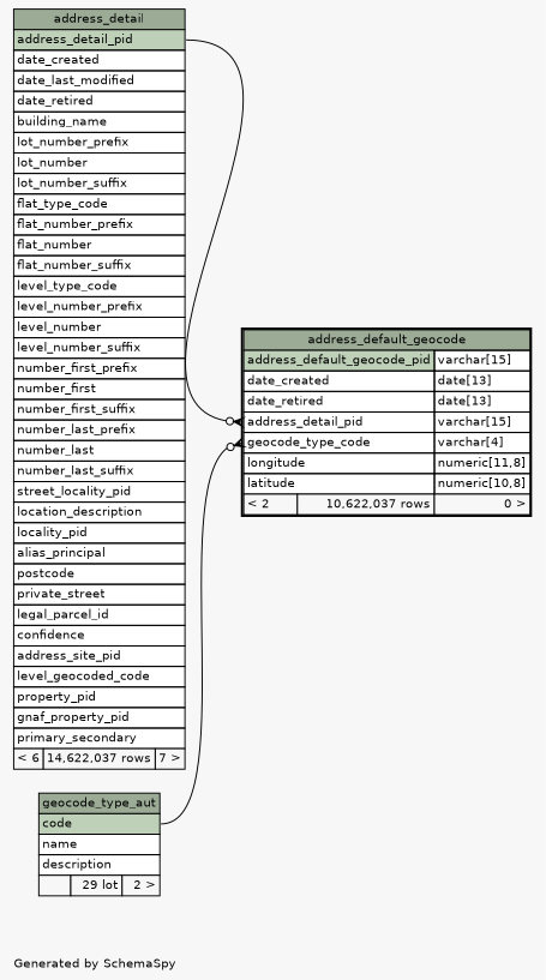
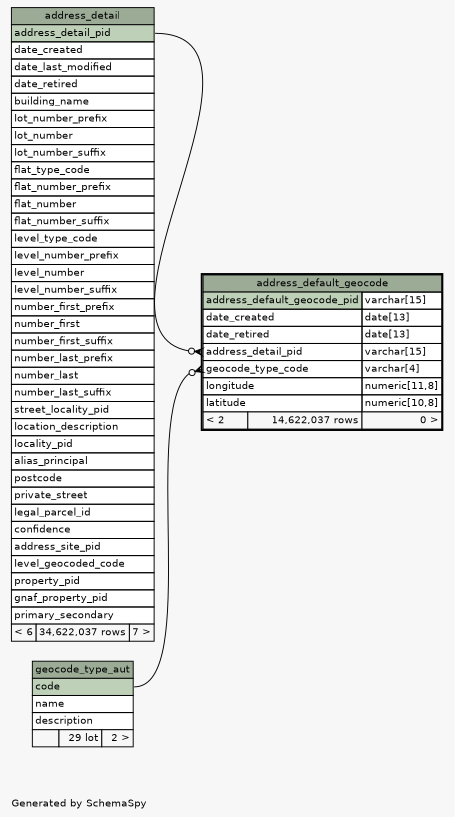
  digraph {
    bgcolor="#f7f7f7"
    fontname=Helvetica
    fontsize=11
    label="\nGenerated by SchemaSpy"
    labeljust=l
    nodesep=0.18
    rankdir=RL
    ranksep=0.46
    node [fontname=Helvetica fontsize=11 shape=plaintext]
    edge [arrowhead=none arrowsize=0.8 arrowtail=crowodot dir=back]
-   n1 [label=<     <TABLE BORDER="2" CELLBORDER="1" CELLSPACING="0" BGCOLOR="#ffffff">       <TR><TD COLSPAN="3" BGCOLOR="#9bab96" ALIGN="CENTER">address_default_geocode</TD></TR>       <TR><TD PORT="address_default_geocode_pid" COLSPAN="2" BGCOLOR="#bed1b8" ALIGN="LEFT">address_default_geocode_pid</TD><TD PORT="address_default_geocode_pid.type" ALIGN="LEFT">varchar[15]</TD></TR>       <TR><TD PORT="date_created" COLSPAN="2" ALIGN="LEFT">date_created</TD><TD PORT="date_created.type" ALIGN="LEFT">date[13]</TD></TR>       <TR><TD PORT="date_retired" COLSPAN="2" ALIGN="LEFT">date_retired</TD><TD PORT="date_retired.type" ALIGN="LEFT">date[13]</TD></TR>       <TR><TD PORT="address_detail_pid" COLSPAN="2" ALIGN="LEFT">address_detail_pid</TD><TD PORT="address_detail_pid.type" ALIGN="LEFT">varchar[15]</TD></TR>       <TR><TD PORT="geocode_type_code" COLSPAN="2" ALIGN="LEFT">geocode_type_code</TD><TD PORT="geocode_type_code.type" ALIGN="LEFT">varchar[4]</TD></TR>       <TR><TD PORT="longitude" COLSPAN="2" ALIGN="LEFT">longitude</TD><TD PORT="longitude.type" ALIGN="LEFT">numeric[11,8]</TD></TR>       <TR><TD PORT="latitude" COLSPAN="2" ALIGN="LEFT">latitude</TD><TD PORT="latitude.type" ALIGN="LEFT">numeric[10,8]</TD></TR>       <TR><TD ALIGN="LEFT" BGCOLOR="#f7f7f7">&lt; 2</TD><TD ALIGN="RIGHT" BGCOLOR="#f7f7f7">10,622,037 rows</TD><TD ALIGN="RIGHT" BGCOLOR="#f7f7f7">0 &gt;</TD></TR>     </TABLE>>]
-   n2 [label=<     <TABLE BORDER="0" CELLBORDER="1" CELLSPACING="0" BGCOLOR="#ffffff">       <TR><TD COLSPAN="3" BGCOLOR="#9bab96" ALIGN="CENTER">address_detail</TD></TR>       <TR><TD PORT="address_detail_pid" COLSPAN="3" BGCOLOR="#bed1b8" ALIGN="LEFT">address_detail_pid</TD></TR>       <TR><TD PORT="date_created" COLSPAN="3" ALIGN="LEFT">date_created</TD></TR>       <TR><TD PORT="date_last_modified" COLSPAN="3" ALIGN="LEFT">date_last_modified</TD></TR>       <TR><TD PORT="date_retired" COLSPAN="3" ALIGN="LEFT">date_retired</TD></TR>       <TR><TD PORT="building_name" COLSPAN="3" ALIGN="LEFT">building_name</TD></TR>       <TR><TD PORT="lot_number_prefix" COLSPAN="3" ALIGN="LEFT">lot_number_prefix</TD></TR>       <TR><TD PORT="lot_number" COLSPAN="3" ALIGN="LEFT">lot_number</TD></TR>       <TR><TD PORT="lot_number_suffix" COLSPAN="3" ALIGN="LEFT">lot_number_suffix</TD></TR>       <TR><TD PORT="flat_type_code" COLSPAN="3" ALIGN="LEFT">flat_type_code</TD></TR>       <TR><TD PORT="flat_number_prefix" COLSPAN="3" ALIGN="LEFT">flat_number_prefix</TD></TR>       <TR><TD PORT="flat_number" COLSPAN="3" ALIGN="LEFT">flat_number</TD></TR>       <TR><TD PORT="flat_number_suffix" COLSPAN="3" ALIGN="LEFT">flat_number_suffix</TD></TR>       <TR><TD PORT="level_type_code" COLSPAN="3" ALIGN="LEFT">level_type_code</TD></TR>       <TR><TD PORT="level_number_prefix" COLSPAN="3" ALIGN="LEFT">level_number_prefix</TD></TR>       <TR><TD PORT="level_number" COLSPAN="3" ALIGN="LEFT">level_number</TD></TR>       <TR><TD PORT="level_number_suffix" COLSPAN="3" ALIGN="LEFT">level_number_suffix</TD></TR>       <TR><TD PORT="number_first_prefix" COLSPAN="3" ALIGN="LEFT">number_first_prefix</TD></TR>       <TR><TD PORT="number_first" COLSPAN="3" ALIGN="LEFT">number_first</TD></TR>       <TR><TD PORT="number_first_suffix" COLSPAN="3" ALIGN="LEFT">number_first_suffix</TD></TR>       <TR><TD PORT="number_last_prefix" COLSPAN="3" ALIGN="LEFT">number_last_prefix</TD></TR>       <TR><TD PORT="number_last" COLSPAN="3" ALIGN="LEFT">number_last</TD></TR>       <TR><TD PORT="number_last_suffix" COLSPAN="3" ALIGN="LEFT">number_last_suffix</TD></TR>       <TR><TD PORT="street_locality_pid" COLSPAN="3" ALIGN="LEFT">street_locality_pid</TD></TR>       <TR><TD PORT="location_description" COLSPAN="3" ALIGN="LEFT">location_description</TD></TR>       <TR><TD PORT="locality_pid" COLSPAN="3" ALIGN="LEFT">locality_pid</TD></TR>       <TR><TD PORT="alias_principal" COLSPAN="3" ALIGN="LEFT">alias_principal</TD></TR>       <TR><TD PORT="postcode" COLSPAN="3" ALIGN="LEFT">postcode</TD></TR>       <TR><TD PORT="private_street" COLSPAN="3" ALIGN="LEFT">private_street</TD></TR>       <TR><TD PORT="legal_parcel_id" COLSPAN="3" ALIGN="LEFT">legal_parcel_id</TD></TR>       <TR><TD PORT="confidence" COLSPAN="3" ALIGN="LEFT">confidence</TD></TR>       <TR><TD PORT="address_site_pid" COLSPAN="3" ALIGN="LEFT">address_site_pid</TD></TR>       <TR><TD PORT="level_geocoded_code" COLSPAN="3" ALIGN="LEFT">level_geocoded_code</TD></TR>       <TR><TD PORT="property_pid" COLSPAN="3" ALIGN="LEFT">property_pid</TD></TR>       <TR><TD PORT="gnaf_property_pid" COLSPAN="3" ALIGN="LEFT">gnaf_property_pid</TD></TR>       <TR><TD PORT="primary_secondary" COLSPAN="3" ALIGN="LEFT">primary_secondary</TD></TR>       <TR><TD ALIGN="LEFT" BGCOLOR="#f7f7f7">&lt; 6</TD><TD ALIGN="RIGHT" BGCOLOR="#f7f7f7">14,622,037 rows</TD><TD ALIGN="RIGHT" BGCOLOR="#f7f7f7">7 &gt;</TD></TR>     </TABLE>>]
+   n1 [label=<     <TABLE BORDER="2" CELLBORDER="1" CELLSPACING="0" BGCOLOR="#ffffff">       <TR><TD COLSPAN="3" BGCOLOR="#9bab96" ALIGN="CENTER">address_default_geocode</TD></TR>       <TR><TD PORT="address_default_geocode_pid" COLSPAN="2" BGCOLOR="#bed1b8" ALIGN="LEFT">address_default_geocode_pid</TD><TD PORT="address_default_geocode_pid.type" ALIGN="LEFT">varchar[15]</TD></TR>       <TR><TD PORT="date_created" COLSPAN="2" ALIGN="LEFT">date_created</TD><TD PORT="date_created.type" ALIGN="LEFT">date[13]</TD></TR>       <TR><TD PORT="date_retired" COLSPAN="2" ALIGN="LEFT">date_retired</TD><TD PORT="date_retired.type" ALIGN="LEFT">date[13]</TD></TR>       <TR><TD PORT="address_detail_pid" COLSPAN="2" ALIGN="LEFT">address_detail_pid</TD><TD PORT="address_detail_pid.type" ALIGN="LEFT">varchar[15]</TD></TR>       <TR><TD PORT="geocode_type_code" COLSPAN="2" ALIGN="LEFT">geocode_type_code</TD><TD PORT="geocode_type_code.type" ALIGN="LEFT">varchar[4]</TD></TR>       <TR><TD PORT="longitude" COLSPAN="2" ALIGN="LEFT">longitude</TD><TD PORT="longitude.type" ALIGN="LEFT">numeric[11,8]</TD></TR>       <TR><TD PORT="latitude" COLSPAN="2" ALIGN="LEFT">latitude</TD><TD PORT="latitude.type" ALIGN="LEFT">numeric[10,8]</TD></TR>       <TR><TD ALIGN="LEFT" BGCOLOR="#f7f7f7">&lt; 2</TD><TD ALIGN="RIGHT" BGCOLOR="#f7f7f7">14,622,037 rows</TD><TD ALIGN="RIGHT" BGCOLOR="#f7f7f7">0 &gt;</TD></TR>     </TABLE>>]
+   n2 [label=<     <TABLE BORDER="0" CELLBORDER="1" CELLSPACING="0" BGCOLOR="#ffffff">       <TR><TD COLSPAN="3" BGCOLOR="#9bab96" ALIGN="CENTER">address_detail</TD></TR>       <TR><TD PORT="address_detail_pid" COLSPAN="3" BGCOLOR="#bed1b8" ALIGN="LEFT">address_detail_pid</TD></TR>       <TR><TD PORT="date_created" COLSPAN="3" ALIGN="LEFT">date_created</TD></TR>       <TR><TD PORT="date_last_modified" COLSPAN="3" ALIGN="LEFT">date_last_modified</TD></TR>       <TR><TD PORT="date_retired" COLSPAN="3" ALIGN="LEFT">date_retired</TD></TR>       <TR><TD PORT="building_name" COLSPAN="3" ALIGN="LEFT">building_name</TD></TR>       <TR><TD PORT="lot_number_prefix" COLSPAN="3" ALIGN="LEFT">lot_number_prefix</TD></TR>       <TR><TD PORT="lot_number" COLSPAN="3" ALIGN="LEFT">lot_number</TD></TR>       <TR><TD PORT="lot_number_suffix" COLSPAN="3" ALIGN="LEFT">lot_number_suffix</TD></TR>       <TR><TD PORT="flat_type_code" COLSPAN="3" ALIGN="LEFT">flat_type_code</TD></TR>       <TR><TD PORT="flat_number_prefix" COLSPAN="3" ALIGN="LEFT">flat_number_prefix</TD></TR>       <TR><TD PORT="flat_number" COLSPAN="3" ALIGN="LEFT">flat_number</TD></TR>       <TR><TD PORT="flat_number_suffix" COLSPAN="3" ALIGN="LEFT">flat_number_suffix</TD></TR>       <TR><TD PORT="level_type_code" COLSPAN="3" ALIGN="LEFT">level_type_code</TD></TR>       <TR><TD PORT="level_number_prefix" COLSPAN="3" ALIGN="LEFT">level_number_prefix</TD></TR>       <TR><TD PORT="level_number" COLSPAN="3" ALIGN="LEFT">level_number</TD></TR>       <TR><TD PORT="level_number_suffix" COLSPAN="3" ALIGN="LEFT">level_number_suffix</TD></TR>       <TR><TD PORT="number_first_prefix" COLSPAN="3" ALIGN="LEFT">number_first_prefix</TD></TR>       <TR><TD PORT="number_first" COLSPAN="3" ALIGN="LEFT">number_first</TD></TR>       <TR><TD PORT="number_first_suffix" COLSPAN="3" ALIGN="LEFT">number_first_suffix</TD></TR>       <TR><TD PORT="number_last_prefix" COLSPAN="3" ALIGN="LEFT">number_last_prefix</TD></TR>       <TR><TD PORT="number_last" COLSPAN="3" ALIGN="LEFT">number_last</TD></TR>       <TR><TD PORT="number_last_suffix" COLSPAN="3" ALIGN="LEFT">number_last_suffix</TD></TR>       <TR><TD PORT="street_locality_pid" COLSPAN="3" ALIGN="LEFT">street_locality_pid</TD></TR>       <TR><TD PORT="location_description" COLSPAN="3" ALIGN="LEFT">location_description</TD></TR>       <TR><TD PORT="locality_pid" COLSPAN="3" ALIGN="LEFT">locality_pid</TD></TR>       <TR><TD PORT="alias_principal" COLSPAN="3" ALIGN="LEFT">alias_principal</TD></TR>       <TR><TD PORT="postcode" COLSPAN="3" ALIGN="LEFT">postcode</TD></TR>       <TR><TD PORT="private_street" COLSPAN="3" ALIGN="LEFT">private_street</TD></TR>       <TR><TD PORT="legal_parcel_id" COLSPAN="3" ALIGN="LEFT">legal_parcel_id</TD></TR>       <TR><TD PORT="confidence" COLSPAN="3" ALIGN="LEFT">confidence</TD></TR>       <TR><TD PORT="address_site_pid" COLSPAN="3" ALIGN="LEFT">address_site_pid</TD></TR>       <TR><TD PORT="level_geocoded_code" COLSPAN="3" ALIGN="LEFT">level_geocoded_code</TD></TR>       <TR><TD PORT="property_pid" COLSPAN="3" ALIGN="LEFT">property_pid</TD></TR>       <TR><TD PORT="gnaf_property_pid" COLSPAN="3" ALIGN="LEFT">gnaf_property_pid</TD></TR>       <TR><TD PORT="primary_secondary" COLSPAN="3" ALIGN="LEFT">primary_secondary</TD></TR>       <TR><TD ALIGN="LEFT" BGCOLOR="#f7f7f7">&lt; 6</TD><TD ALIGN="RIGHT" BGCOLOR="#f7f7f7">34,622,037 rows</TD><TD ALIGN="RIGHT" BGCOLOR="#f7f7f7">7 &gt;</TD></TR>     </TABLE>>]
    n3 [label=<     <TABLE BORDER="0" CELLBORDER="1" CELLSPACING="0" BGCOLOR="#ffffff">       <TR><TD COLSPAN="3" BGCOLOR="#9bab96" ALIGN="CENTER">geocode_type_aut</TD></TR>       <TR><TD PORT="code" COLSPAN="3" BGCOLOR="#bed1b8" ALIGN="LEFT">code</TD></TR>       <TR><TD PORT="name" COLSPAN="3" ALIGN="LEFT">name</TD></TR>       <TR><TD PORT="description" COLSPAN="3" ALIGN="LEFT">description</TD></TR>       <TR><TD ALIGN="LEFT" BGCOLOR="#f7f7f7">  </TD><TD ALIGN="RIGHT" BGCOLOR="#f7f7f7">29 lot</TD><TD ALIGN="RIGHT" BGCOLOR="#f7f7f7">2 &gt;</TD></TR>     </TABLE>>]
    n1 -> n2 [headport="address_detail_pid:e" tailport="address_detail_pid:w"]
    n1 -> n3 [headport="code:e" tailport="geocode_type_code:w"]
  }
